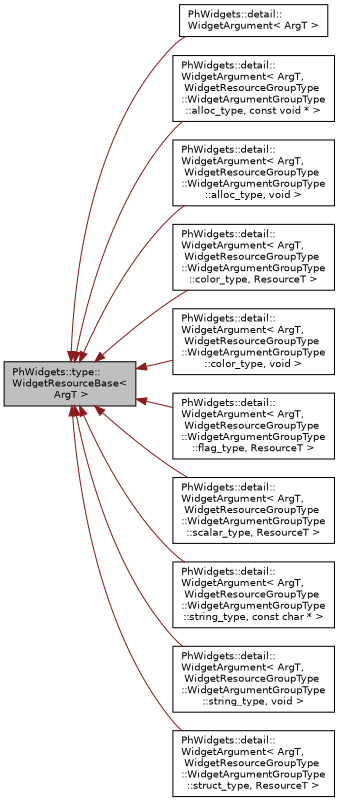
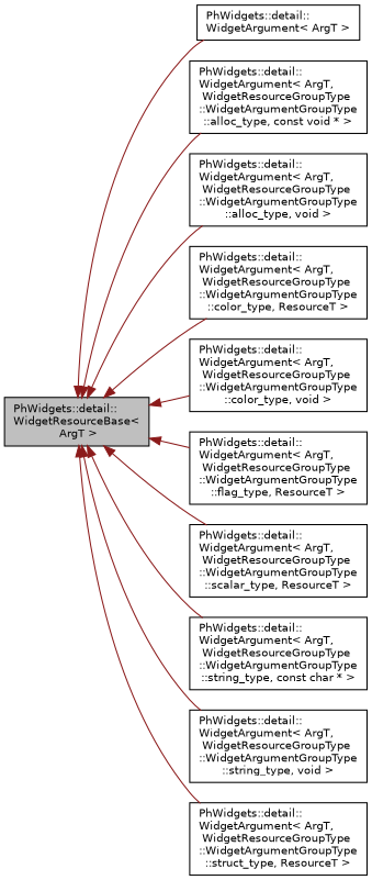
  digraph {
    rankdir=LR
    node [color=black fillcolor=white fontname=Helvetica fontsize=10 shape=record style=filled]
    edge [color=firebrick4 dir=back fontname=Helvetica fontsize=10 labelfontname=Helvetica labelfontsize=10 style=solid]
-   n1 [fillcolor=grey75 fontcolor=black height=0.2 label="PhWidgets::type::\lWidgetResourceBase\<\l ArgT \>" width=0.4]
+   n1 [fillcolor=grey75 fontcolor=black height=0.2 label="PhWidgets::detail::\lWidgetResourceBase\<\l ArgT \>" width=0.4]
    n2 [height=0.2 label="PhWidgets::detail::\lWidgetArgument\< ArgT \>" width=0.4]
    n3 [height=0.2 label="PhWidgets::detail::\lWidgetArgument\< ArgT,\l WidgetResourceGroupType\l::WidgetArgumentGroupType\l::alloc_type, const void * \>" width=0.4]
    n4 [height=0.2 label="PhWidgets::detail::\lWidgetArgument\< ArgT,\l WidgetResourceGroupType\l::WidgetArgumentGroupType\l::alloc_type, void \>" width=0.4]
    n5 [height=0.2 label="PhWidgets::detail::\lWidgetArgument\< ArgT,\l WidgetResourceGroupType\l::WidgetArgumentGroupType\l::color_type, ResourceT \>" width=0.4]
    n6 [height=0.2 label="PhWidgets::detail::\lWidgetArgument\< ArgT,\l WidgetResourceGroupType\l::WidgetArgumentGroupType\l::color_type, void \>" width=0.4]
    n7 [height=0.2 label="PhWidgets::detail::\lWidgetArgument\< ArgT,\l WidgetResourceGroupType\l::WidgetArgumentGroupType\l::flag_type, ResourceT \>" width=0.4]
    n8 [height=0.2 label="PhWidgets::detail::\lWidgetArgument\< ArgT,\l WidgetResourceGroupType\l::WidgetArgumentGroupType\l::scalar_type, ResourceT \>" width=0.4]
    n9 [height=0.2 label="PhWidgets::detail::\lWidgetArgument\< ArgT,\l WidgetResourceGroupType\l::WidgetArgumentGroupType\l::string_type, const char * \>" width=0.4]
    n10 [height=0.2 label="PhWidgets::detail::\lWidgetArgument\< ArgT,\l WidgetResourceGroupType\l::WidgetArgumentGroupType\l::string_type, void \>" width=0.4]
    n11 [height=0.2 label="PhWidgets::detail::\lWidgetArgument\< ArgT,\l WidgetResourceGroupType\l::WidgetArgumentGroupType\l::struct_type, ResourceT \>" width=0.4]
    n1 -> n2
    n1 -> n3
    n1 -> n4
    n1 -> n5
    n1 -> n6
    n1 -> n7
    n1 -> n8
    n1 -> n9
    n1 -> n10
    n1 -> n11
  }
